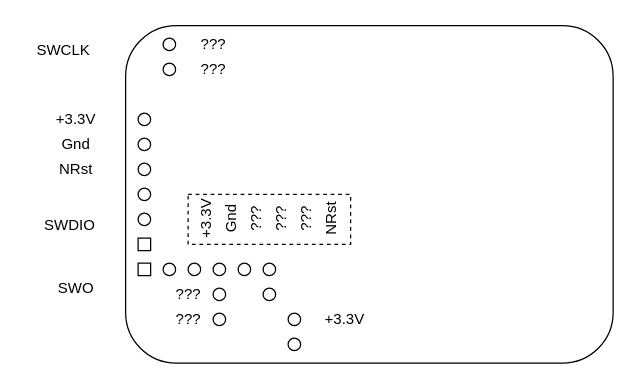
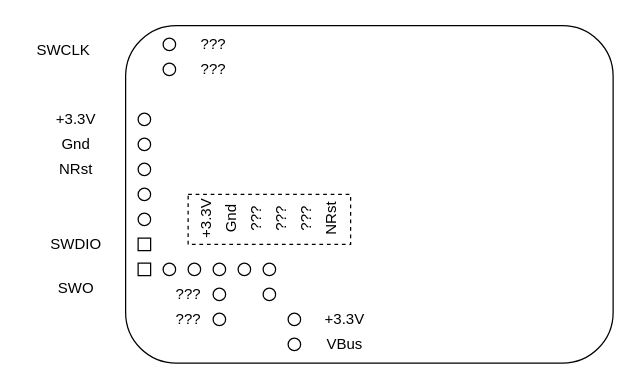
  <mxCell id="0" />
  <mxCell id="1" parent="0" />
  <mxCell id="2" value="" style="rounded=1;whiteSpace=wrap;html=1;fillColor=none;" vertex="1" parent="1"><mxGeometry x="100" y="20" width="390" height="270" as="geometry" /></mxCell>
  <mxCell id="3" value="" style="ellipse;whiteSpace=wrap;html=1;aspect=fixed;" vertex="1" parent="1"><mxGeometry x="130" y="30" width="10" height="10" as="geometry" /></mxCell>
  <mxCell id="4" value="" style="ellipse;whiteSpace=wrap;html=1;aspect=fixed;" vertex="1" parent="1"><mxGeometry x="130" y="50" width="10" height="10" as="geometry" /></mxCell>
  <mxCell id="5" value="" style="ellipse;whiteSpace=wrap;html=1;aspect=fixed;" vertex="1" parent="1"><mxGeometry x="110" y="90" width="10" height="10" as="geometry" /></mxCell>
  <mxCell id="6" value="+3.3V" style="text;html=1;align=center;verticalAlign=middle;resizable=0;points=[];autosize=1;" vertex="1" parent="1"><mxGeometry x="35" y="85" width="50" height="20" as="geometry" /></mxCell>
  <mxCell id="7" value="" style="ellipse;whiteSpace=wrap;html=1;aspect=fixed;" vertex="1" parent="1"><mxGeometry x="110" y="110" width="10" height="10" as="geometry" /></mxCell>
  <mxCell id="8" value="Gnd" style="text;html=1;align=center;verticalAlign=middle;resizable=0;points=[];autosize=1;" vertex="1" parent="1"><mxGeometry x="40" y="105" width="40" height="20" as="geometry" /></mxCell>
  <mxCell id="9" value="" style="ellipse;whiteSpace=wrap;html=1;aspect=fixed;" vertex="1" parent="1"><mxGeometry x="110" y="130" width="10" height="10" as="geometry" /></mxCell>
  <mxCell id="10" value="NRst" style="text;html=1;align=center;verticalAlign=middle;resizable=0;points=[];autosize=1;" vertex="1" parent="1"><mxGeometry x="40" y="125" width="40" height="20" as="geometry" /></mxCell>
  <mxCell id="11" value="" style="ellipse;whiteSpace=wrap;html=1;aspect=fixed;" vertex="1" parent="1"><mxGeometry x="110" y="150" width="10" height="10" as="geometry" /></mxCell>
  <mxCell id="12" value="SWO" style="text;html=1;align=center;verticalAlign=middle;resizable=0;points=[];autosize=1;" vertex="1" parent="1"><mxGeometry x="40" y="220" width="40" height="20" as="geometry" /></mxCell>
  <mxCell id="13" value="" style="ellipse;whiteSpace=wrap;html=1;aspect=fixed;" vertex="1" parent="1"><mxGeometry x="110" y="170" width="10" height="10" as="geometry" /></mxCell>
  <mxCell id="14" value="SWCLK" style="text;html=1;align=center;verticalAlign=middle;resizable=0;points=[];autosize=1;" vertex="1" parent="1"><mxGeometry x="20" y="30" width="60" height="20" as="geometry" /></mxCell>
- <mxCell id="15" value="SWDIO" style="text;html=1;align=center;verticalAlign=middle;resizable=0;points=[];autosize=1;" vertex="1" parent="1"><mxGeometry x="25" y="170" width="60" height="20" as="geometry" /></mxCell>
+ <mxCell id="15" value="SWDIO" style="text;html=1;align=center;verticalAlign=middle;resizable=0;points=[];autosize=1;" vertex="1" parent="1"><mxGeometry x="30" y="185" width="60" height="20" as="geometry" /></mxCell>
  <mxCell id="16" value="" style="whiteSpace=wrap;html=1;aspect=fixed;" vertex="1" parent="1"><mxGeometry x="110" y="190" width="10" height="10" as="geometry" /></mxCell>
  <mxCell id="17" value="" style="whiteSpace=wrap;html=1;aspect=fixed;" vertex="1" parent="1"><mxGeometry x="110" y="210" width="10" height="10" as="geometry" /></mxCell>
  <mxCell id="18" value="" style="ellipse;whiteSpace=wrap;html=1;aspect=fixed;" vertex="1" parent="1"><mxGeometry x="130" y="210" width="10" height="10" as="geometry" /></mxCell>
  <mxCell id="19" value="" style="ellipse;whiteSpace=wrap;html=1;aspect=fixed;" vertex="1" parent="1"><mxGeometry x="150" y="210" width="10" height="10" as="geometry" /></mxCell>
  <mxCell id="20" value="" style="ellipse;whiteSpace=wrap;html=1;aspect=fixed;" vertex="1" parent="1"><mxGeometry x="170" y="210" width="10" height="10" as="geometry" /></mxCell>
  <mxCell id="21" value="" style="ellipse;whiteSpace=wrap;html=1;aspect=fixed;" vertex="1" parent="1"><mxGeometry x="190" y="210" width="10" height="10" as="geometry" /></mxCell>
  <mxCell id="22" value="" style="ellipse;whiteSpace=wrap;html=1;aspect=fixed;" vertex="1" parent="1"><mxGeometry x="210" y="210" width="10" height="10" as="geometry" /></mxCell>
  <mxCell id="23" value="" style="ellipse;whiteSpace=wrap;html=1;aspect=fixed;" vertex="1" parent="1"><mxGeometry x="210" y="230" width="10" height="10" as="geometry" /></mxCell>
  <mxCell id="24" value="" style="ellipse;whiteSpace=wrap;html=1;aspect=fixed;" vertex="1" parent="1"><mxGeometry x="170" y="230" width="10" height="10" as="geometry" /></mxCell>
  <mxCell id="25" value="" style="ellipse;whiteSpace=wrap;html=1;aspect=fixed;" vertex="1" parent="1"><mxGeometry x="170" y="250" width="10" height="10" as="geometry" /></mxCell>
  <mxCell id="26" value="" style="ellipse;whiteSpace=wrap;html=1;aspect=fixed;" vertex="1" parent="1"><mxGeometry x="230" y="250" width="10" height="10" as="geometry" /></mxCell>
  <mxCell id="27" value="" style="ellipse;whiteSpace=wrap;html=1;aspect=fixed;" vertex="1" parent="1"><mxGeometry x="230" y="270" width="10" height="10" as="geometry" /></mxCell>
  <mxCell id="28" value="+3.3V" style="text;html=1;align=center;verticalAlign=middle;resizable=0;points=[];autosize=1;" vertex="1" parent="1"><mxGeometry x="250" y="245" width="50" height="20" as="geometry" /></mxCell>
+ <mxCell id="29" value="VBus" style="text;html=1;align=center;verticalAlign=middle;resizable=0;points=[];autosize=1;" vertex="1" parent="1"><mxGeometry x="255" y="265" width="40" height="20" as="geometry" /></mxCell>
  <mxCell id="30" value="???" style="text;html=1;align=center;verticalAlign=middle;resizable=0;points=[];autosize=1;" vertex="1" parent="1"><mxGeometry x="130" y="245" width="40" height="20" as="geometry" /></mxCell>
  <mxCell id="31" value="???" style="text;html=1;align=center;verticalAlign=middle;resizable=0;points=[];autosize=1;" vertex="1" parent="1"><mxGeometry x="130" y="225" width="40" height="20" as="geometry" /></mxCell>
  <mxCell id="32" value="???" style="text;html=1;align=center;verticalAlign=middle;resizable=0;points=[];autosize=1;" vertex="1" parent="1"><mxGeometry x="150" y="25" width="40" height="20" as="geometry" /></mxCell>
  <mxCell id="33" value="???" style="text;html=1;align=center;verticalAlign=middle;resizable=0;points=[];autosize=1;" vertex="1" parent="1"><mxGeometry x="150" y="45" width="40" height="20" as="geometry" /></mxCell>
  <mxCell id="34" value="" style="group" vertex="1" connectable="0" parent="1"><mxGeometry x="150" y="150" width="130" height="50" as="geometry" /></mxCell>
  <mxCell id="35" value="" style="rounded=0;whiteSpace=wrap;html=1;dashed=1;fillColor=none;" vertex="1" parent="34"><mxGeometry y="5" width="130" height="40" as="geometry" /></mxCell>
  <mxCell id="36" value="+3.3V" style="text;html=1;align=center;verticalAlign=middle;resizable=0;points=[];autosize=1;rotation=-90;fillColor=none;" vertex="1" parent="34"><mxGeometry x="-10" y="15" width="50" height="20" as="geometry" /></mxCell>
  <mxCell id="37" value="Gnd" style="text;html=1;align=center;verticalAlign=middle;resizable=0;points=[];autosize=1;rotation=-90;fillColor=none;" vertex="1" parent="34"><mxGeometry x="15" y="15" width="40" height="20" as="geometry" /></mxCell>
  <mxCell id="38" value="???" style="text;html=1;align=center;verticalAlign=middle;resizable=0;points=[];autosize=1;rotation=-90;fillColor=none;" vertex="1" parent="34"><mxGeometry x="35" y="15" width="40" height="20" as="geometry" /></mxCell>
  <mxCell id="39" value="???" style="text;html=1;align=center;verticalAlign=middle;resizable=0;points=[];autosize=1;rotation=-90;fillColor=none;" vertex="1" parent="34"><mxGeometry x="55" y="15" width="40" height="20" as="geometry" /></mxCell>
  <mxCell id="40" value="???" style="text;html=1;align=center;verticalAlign=middle;resizable=0;points=[];autosize=1;rotation=-90;fillColor=none;" vertex="1" parent="34"><mxGeometry x="75" y="15" width="40" height="20" as="geometry" /></mxCell>
  <mxCell id="41" value="NRst" style="text;html=1;align=center;verticalAlign=middle;resizable=0;points=[];autosize=1;rotation=-90;fillColor=none;" vertex="1" parent="34"><mxGeometry x="95" y="15" width="40" height="20" as="geometry" /></mxCell>
